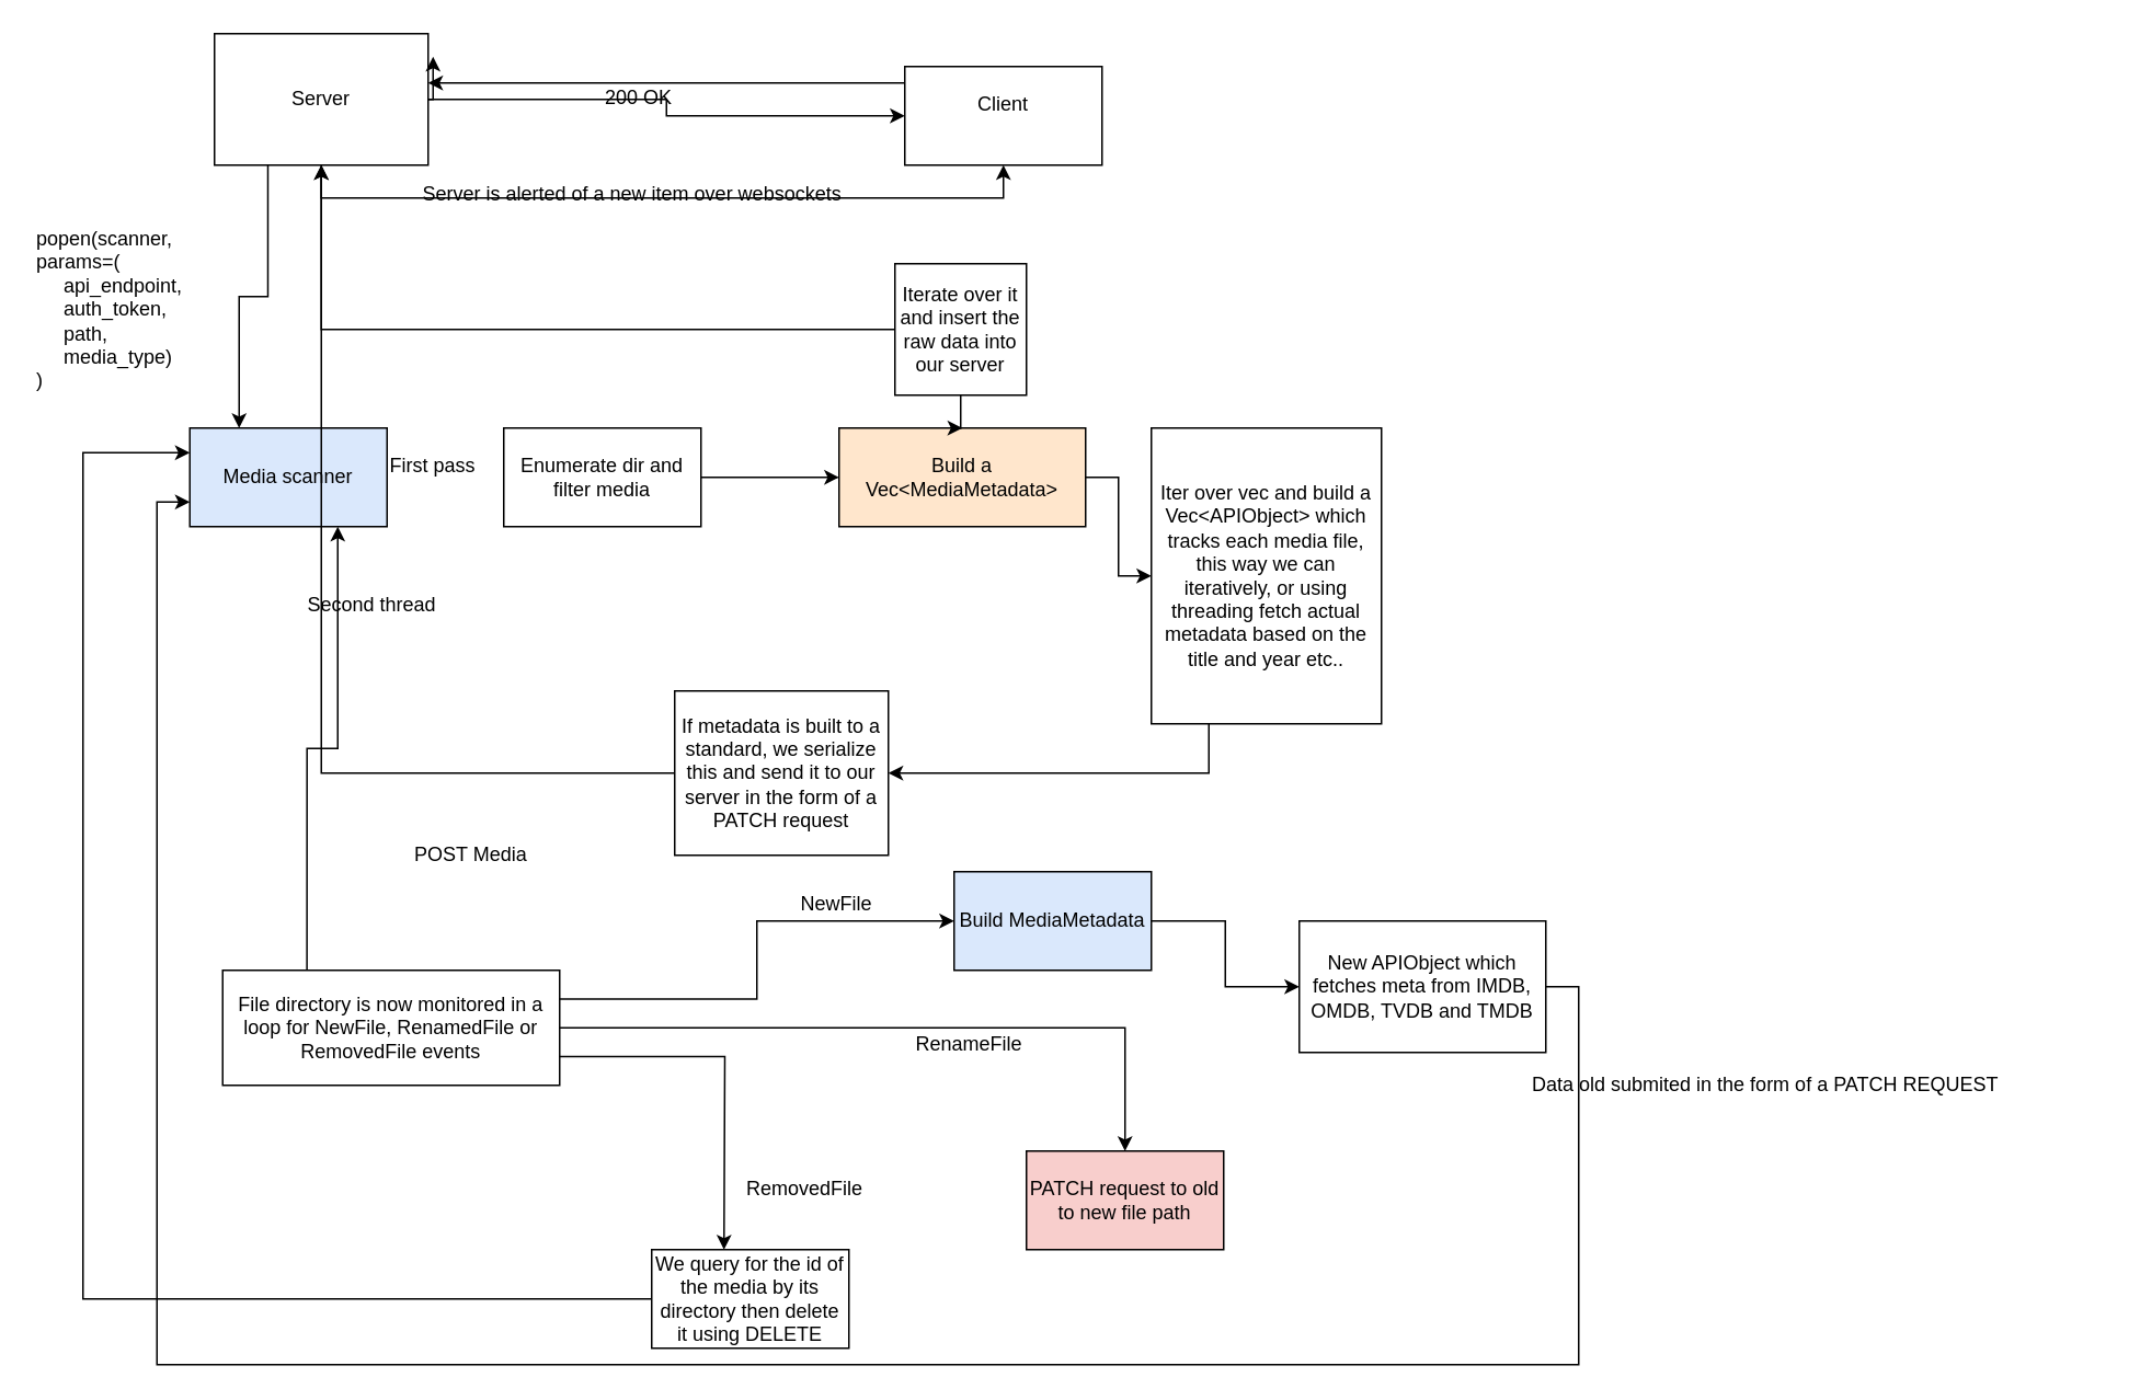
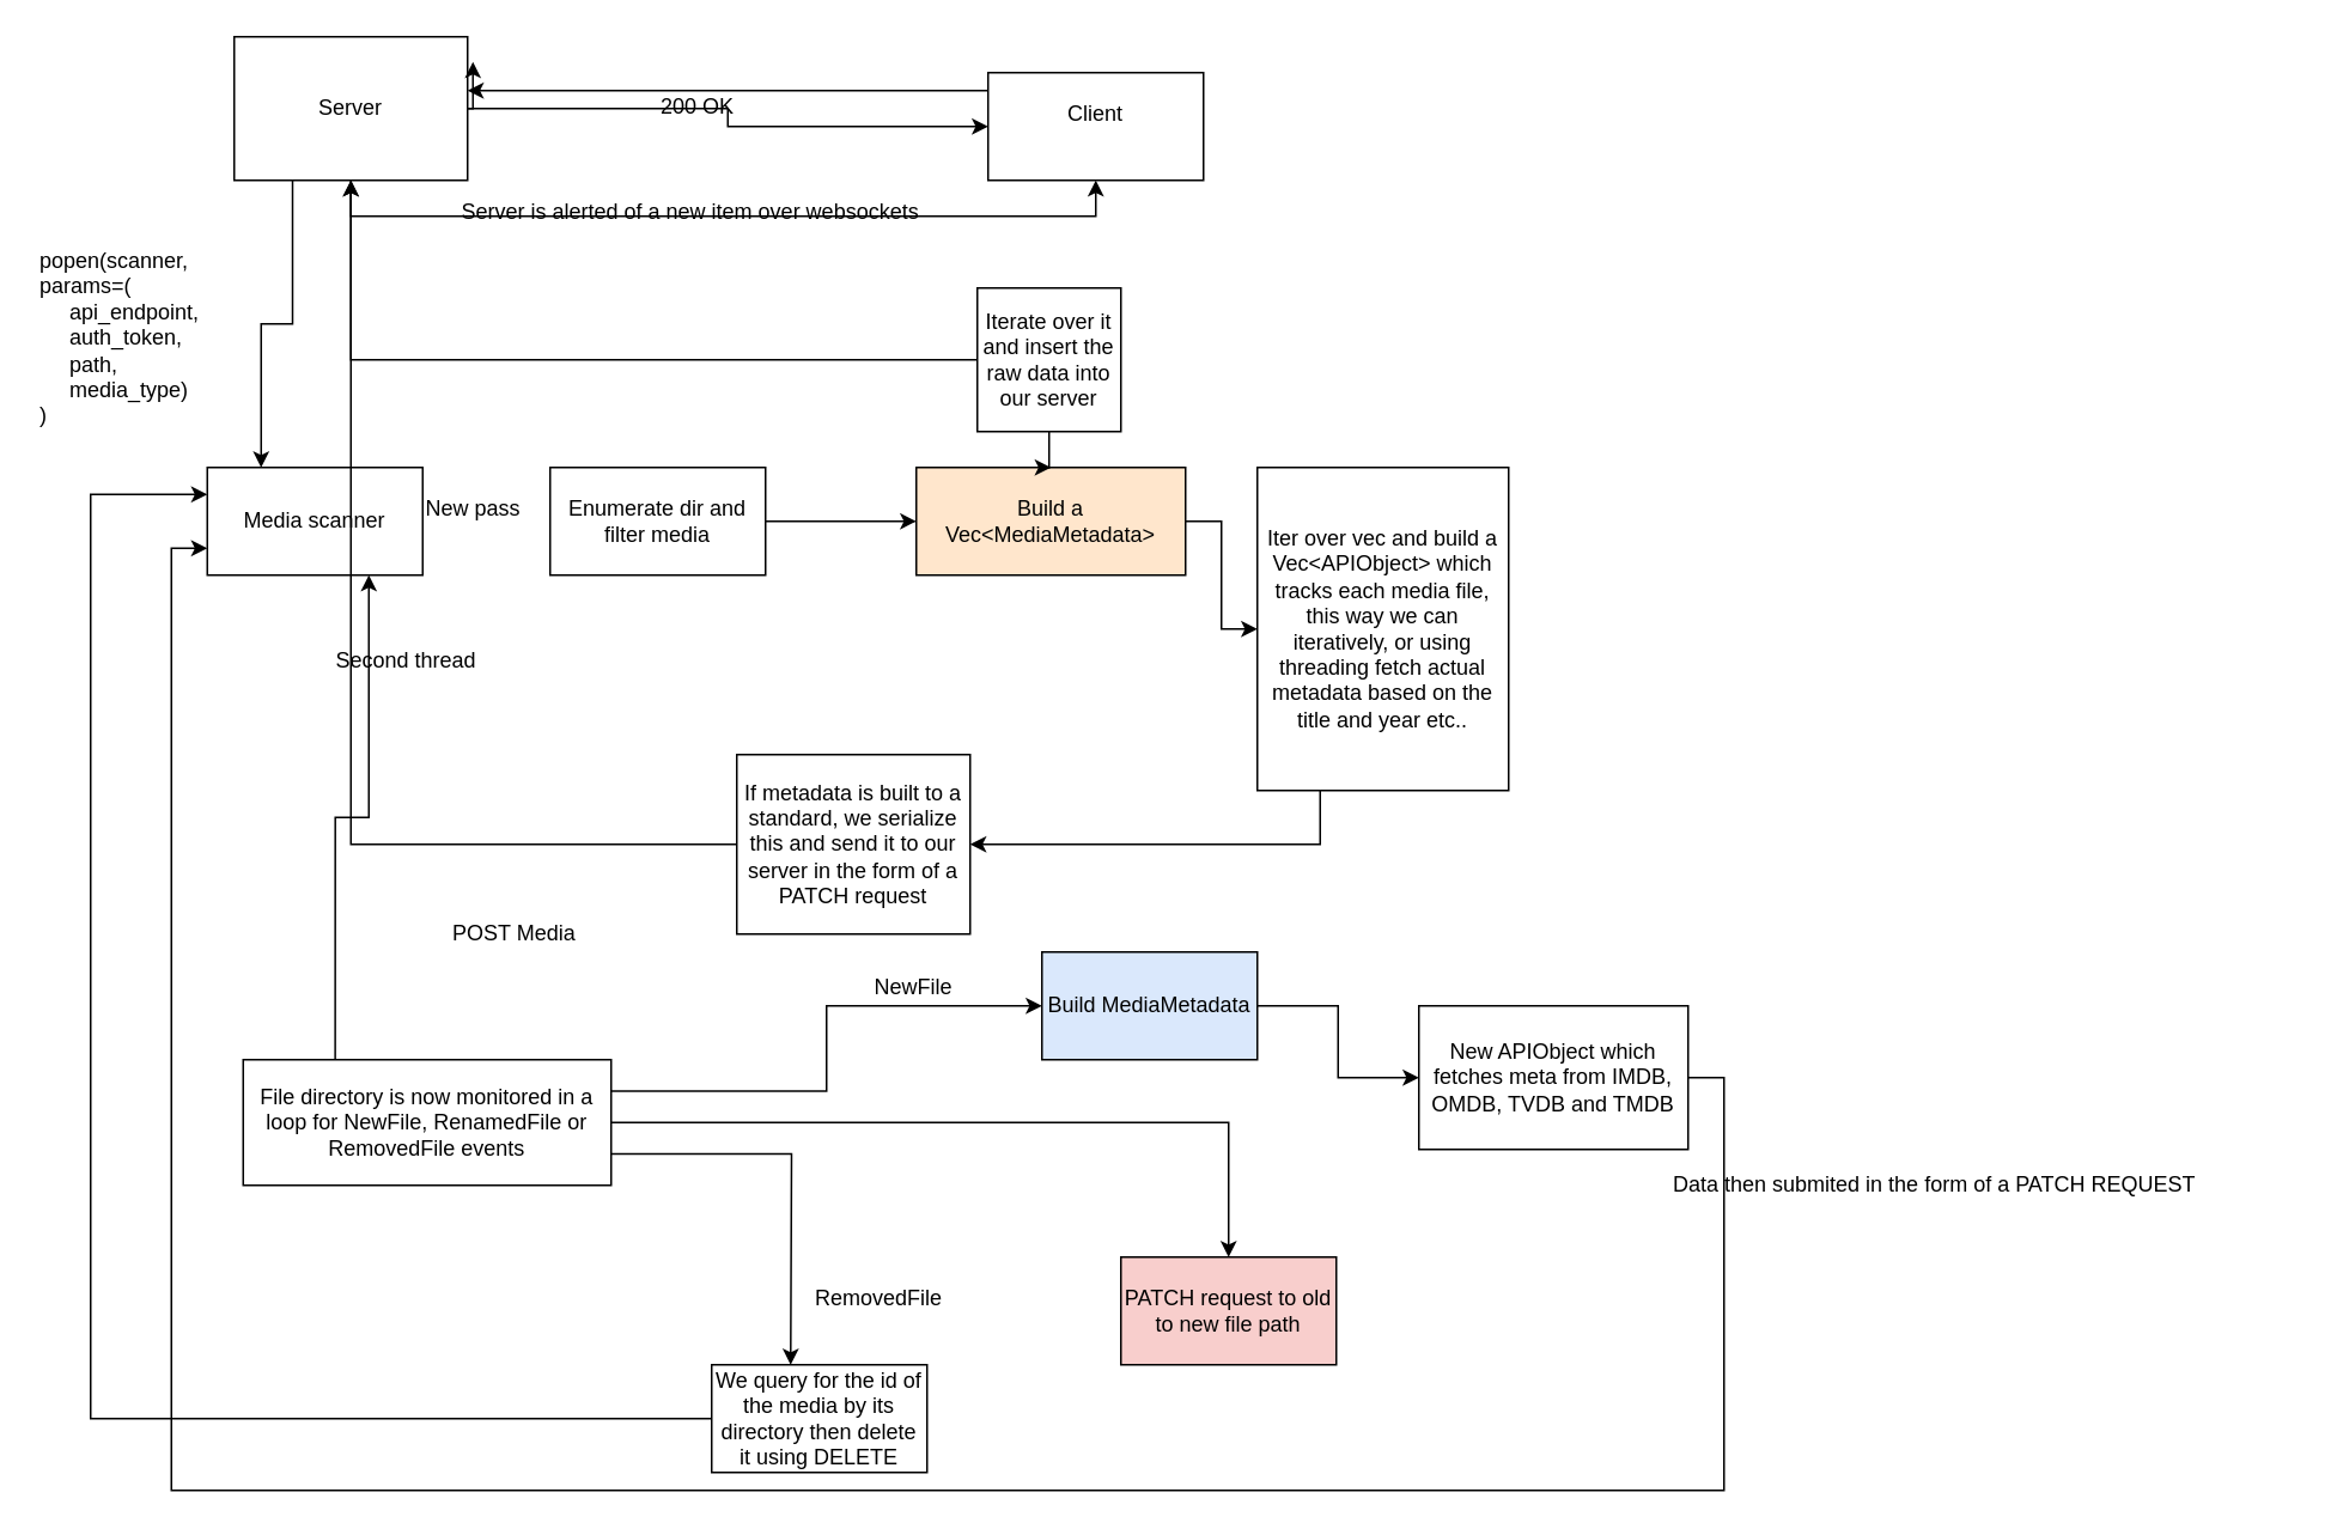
  <mxCell id="0" />
  <mxCell id="1" parent="0" />
  <mxCell id="2" style="edgeStyle=orthogonalEdgeStyle;rounded=0;orthogonalLoop=1;jettySize=auto;html=1;exitX=1;exitY=0.5;exitDx=0;exitDy=0;entryX=0;entryY=0.5;entryDx=0;entryDy=0;" edge="1" parent="1" source="5" target="7"><mxGeometry relative="1" as="geometry" /></mxCell>
  <mxCell id="3" style="edgeStyle=orthogonalEdgeStyle;rounded=0;orthogonalLoop=1;jettySize=auto;html=1;exitX=0.25;exitY=1;exitDx=0;exitDy=0;entryX=0.25;entryY=0;entryDx=0;entryDy=0;" edge="1" parent="1" source="5" target="8"><mxGeometry relative="1" as="geometry" /></mxCell>
  <mxCell id="4" style="edgeStyle=orthogonalEdgeStyle;rounded=0;orthogonalLoop=1;jettySize=auto;html=1;exitX=0.5;exitY=1;exitDx=0;exitDy=0;entryX=0.5;entryY=1;entryDx=0;entryDy=0;" edge="1" parent="1" source="5" target="7"><mxGeometry relative="1" as="geometry" /></mxCell>
  <mxCell id="5" value="Server" style="rounded=0;whiteSpace=wrap;html=1;" vertex="1" parent="1"><mxGeometry x="130" y="20" width="130" height="80" as="geometry" /></mxCell>
  <mxCell id="6" style="edgeStyle=orthogonalEdgeStyle;rounded=0;orthogonalLoop=1;jettySize=auto;html=1;exitX=0;exitY=0.25;exitDx=0;exitDy=0;" edge="1" parent="1" source="7" target="5"><mxGeometry relative="1" as="geometry"><Array as="points"><mxPoint x="550" y="50" /></Array></mxGeometry></mxCell>
  <mxCell id="7" value="&lt;div&gt;Client&lt;/div&gt;&lt;div&gt;&lt;br&gt;&lt;/div&gt;" style="rounded=0;whiteSpace=wrap;html=1;" vertex="1" parent="1"><mxGeometry x="550" y="40" width="120" height="60" as="geometry" /></mxCell>
- <mxCell id="8" value="&lt;div&gt;Media scanner&lt;/div&gt;" style="rounded=0;whiteSpace=wrap;html=1;fillColor=#dae8fc;" vertex="1" parent="1"><mxGeometry x="115" y="260" width="120" height="60" as="geometry" /></mxCell>
+ <mxCell id="8" value="&lt;div&gt;Media scanner&lt;/div&gt;" style="rounded=0;whiteSpace=wrap;html=1;" vertex="1" parent="1"><mxGeometry x="115" y="260" width="120" height="60" as="geometry" /></mxCell>
  <mxCell id="9" style="edgeStyle=orthogonalEdgeStyle;rounded=0;orthogonalLoop=1;jettySize=auto;html=1;exitX=1;exitY=0.5;exitDx=0;exitDy=0;entryX=1.023;entryY=0.175;entryDx=0;entryDy=0;entryPerimeter=0;" edge="1" parent="1" source="5" target="5"><mxGeometry relative="1" as="geometry" /></mxCell>
  <mxCell id="10" value="200 OK" style="text;html=1;resizable=0;points=[];autosize=1;align=left;verticalAlign=top;spacingTop=-4;" vertex="1" parent="1"><mxGeometry x="366" y="49" width="60" height="20" as="geometry" /></mxCell>
  <mxCell id="11" value="&lt;div&gt;popen(scanner,&lt;/div&gt;&lt;div&gt; params=(&lt;/div&gt;&lt;div&gt;&amp;nbsp;&amp;nbsp;&amp;nbsp;&amp;nbsp; api_endpoint,&lt;/div&gt;&lt;div&gt;&amp;nbsp;&amp;nbsp;&amp;nbsp;&amp;nbsp; auth_token,&lt;/div&gt;&lt;div&gt;&amp;nbsp;&amp;nbsp;&amp;nbsp;&amp;nbsp; path,&lt;/div&gt;&lt;div&gt;&amp;nbsp;&amp;nbsp;&amp;nbsp;&amp;nbsp; media_type)&lt;/div&gt;&lt;div&gt;)&lt;br&gt;&lt;/div&gt;" style="text;html=1;resizable=0;points=[];autosize=1;align=left;verticalAlign=top;spacingTop=-4;" vertex="1" parent="1"><mxGeometry x="20" y="135" width="120" height="100" as="geometry" /></mxCell>
  <mxCell id="12" style="edgeStyle=orthogonalEdgeStyle;rounded=0;orthogonalLoop=1;jettySize=auto;html=1;exitX=1;exitY=0.5;exitDx=0;exitDy=0;entryX=0;entryY=0.5;entryDx=0;entryDy=0;" edge="1" parent="1" source="13" target="15"><mxGeometry relative="1" as="geometry" /></mxCell>
  <mxCell id="13" value="Enumerate dir and filter media" style="rounded=0;whiteSpace=wrap;html=1;" vertex="1" parent="1"><mxGeometry x="306" y="260" width="120" height="60" as="geometry" /></mxCell>
  <mxCell id="14" style="edgeStyle=orthogonalEdgeStyle;rounded=0;orthogonalLoop=1;jettySize=auto;html=1;exitX=1;exitY=0.5;exitDx=0;exitDy=0;entryX=0;entryY=0.5;entryDx=0;entryDy=0;" edge="1" parent="1" source="15" target="17"><mxGeometry relative="1" as="geometry" /></mxCell>
  <mxCell id="15" value="Build a Vec&amp;lt;MediaMetadata&amp;gt;" style="rounded=0;whiteSpace=wrap;html=1;fillColor=#ffe6cc;" vertex="1" parent="1"><mxGeometry x="510" y="260" width="150" height="60" as="geometry" /></mxCell>
  <mxCell id="16" style="edgeStyle=orthogonalEdgeStyle;rounded=0;orthogonalLoop=1;jettySize=auto;html=1;exitX=0.25;exitY=1;exitDx=0;exitDy=0;" edge="1" parent="1" source="17" target="19"><mxGeometry relative="1" as="geometry" /></mxCell>
  <mxCell id="17" value="Iter over vec and build a Vec&amp;lt;APIObject&amp;gt; which tracks each media file, this way we can iteratively, or using threading fetch actual metadata based on the title and year etc.." style="rounded=0;whiteSpace=wrap;html=1;" vertex="1" parent="1"><mxGeometry x="700" y="260" width="140" height="180" as="geometry" /></mxCell>
  <mxCell id="18" style="edgeStyle=orthogonalEdgeStyle;rounded=0;orthogonalLoop=1;jettySize=auto;html=1;exitX=0;exitY=0.5;exitDx=0;exitDy=0;entryX=0.5;entryY=1;entryDx=0;entryDy=0;" edge="1" parent="1" source="19" target="5"><mxGeometry relative="1" as="geometry" /></mxCell>
  <mxCell id="19" value="If metadata is built to a standard, we serialize this and send it to our server in the form of a PATCH request" style="rounded=0;whiteSpace=wrap;html=1;" vertex="1" parent="1"><mxGeometry x="410" y="420" width="130" height="100" as="geometry" /></mxCell>
  <mxCell id="20" value="Server is alerted of a new item over websockets" style="text;html=1;resizable=0;points=[];autosize=1;align=left;verticalAlign=top;spacingTop=-4;" vertex="1" parent="1"><mxGeometry x="255" y="108" width="310" height="20" as="geometry" /></mxCell>
  <mxCell id="21" value="" style="edgeStyle=orthogonalEdgeStyle;rounded=0;orthogonalLoop=1;jettySize=auto;html=1;" edge="1" parent="1" source="23" target="15"><mxGeometry relative="1" as="geometry" /></mxCell>
  <mxCell id="22" style="edgeStyle=orthogonalEdgeStyle;rounded=0;orthogonalLoop=1;jettySize=auto;html=1;exitX=0;exitY=0.5;exitDx=0;exitDy=0;entryX=0.5;entryY=1;entryDx=0;entryDy=0;" edge="1" parent="1" source="23" target="5"><mxGeometry relative="1" as="geometry" /></mxCell>
  <mxCell id="23" value="Iterate over it and insert the raw data into our server" style="whiteSpace=wrap;html=1;aspect=fixed;" vertex="1" parent="1"><mxGeometry x="544" y="160" width="80" height="80" as="geometry" /></mxCell>
- <mxCell id="24" value="First pass" style="text;html=1;resizable=0;points=[];autosize=1;align=left;verticalAlign=top;spacingTop=-4;" vertex="1" parent="1"><mxGeometry x="235" y="273" width="80" height="20" as="geometry" /></mxCell>
+ <mxCell id="24" value="New pass" style="text;html=1;resizable=0;points=[];autosize=1;align=left;verticalAlign=top;spacingTop=-4;" vertex="1" parent="1"><mxGeometry x="235" y="273" width="80" height="20" as="geometry" /></mxCell>
  <mxCell id="25" style="edgeStyle=orthogonalEdgeStyle;rounded=0;orthogonalLoop=1;jettySize=auto;html=1;exitX=1;exitY=0.25;exitDx=0;exitDy=0;entryX=0;entryY=0.5;entryDx=0;entryDy=0;" edge="1" parent="1" source="29" target="34"><mxGeometry relative="1" as="geometry"><mxPoint x="540" y="608" as="targetPoint" /></mxGeometry></mxCell>
  <mxCell id="26" style="edgeStyle=orthogonalEdgeStyle;rounded=0;orthogonalLoop=1;jettySize=auto;html=1;exitX=1;exitY=0.5;exitDx=0;exitDy=0;entryX=0.5;entryY=0;entryDx=0;entryDy=0;" edge="1" parent="1" source="29" target="41"><mxGeometry relative="1" as="geometry"><mxPoint x="540" y="690" as="targetPoint" /></mxGeometry></mxCell>
  <mxCell id="27" style="edgeStyle=orthogonalEdgeStyle;rounded=0;orthogonalLoop=1;jettySize=auto;html=1;exitX=1;exitY=0.75;exitDx=0;exitDy=0;" edge="1" parent="1" source="29"><mxGeometry relative="1" as="geometry"><mxPoint x="440" y="760" as="targetPoint" /></mxGeometry></mxCell>
  <mxCell id="28" style="edgeStyle=orthogonalEdgeStyle;rounded=0;orthogonalLoop=1;jettySize=auto;html=1;exitX=0.25;exitY=0;exitDx=0;exitDy=0;entryX=0.75;entryY=1;entryDx=0;entryDy=0;" edge="1" parent="1" source="29" target="8"><mxGeometry relative="1" as="geometry" /></mxCell>
  <mxCell id="29" value="File directory is now monitored in a loop for NewFile, RenamedFile or RemovedFile events" style="rounded=0;whiteSpace=wrap;html=1;" vertex="1" parent="1"><mxGeometry x="135" y="590" width="205" height="70" as="geometry" /></mxCell>
  <mxCell id="30" value="NewFile" style="text;html=1;resizable=0;points=[];autosize=1;align=left;verticalAlign=top;spacingTop=-4;" vertex="1" parent="1"><mxGeometry x="485" y="540" width="70" height="20" as="geometry" /></mxCell>
- <mxCell id="31" value="RenameFile" style="text;html=1;resizable=0;points=[];autosize=1;align=left;verticalAlign=top;spacingTop=-4;" vertex="1" parent="1"><mxGeometry x="555" y="625" width="90" height="20" as="geometry" /></mxCell>
  <mxCell id="32" value="RemovedFile" style="text;html=1;resizable=0;points=[];autosize=1;align=left;verticalAlign=top;spacingTop=-4;" vertex="1" parent="1"><mxGeometry x="452" y="713" width="90" height="20" as="geometry" /></mxCell>
  <mxCell id="33" style="edgeStyle=orthogonalEdgeStyle;rounded=0;orthogonalLoop=1;jettySize=auto;html=1;exitX=1;exitY=0.5;exitDx=0;exitDy=0;entryX=0;entryY=0.5;entryDx=0;entryDy=0;" edge="1" parent="1" source="34" target="37"><mxGeometry relative="1" as="geometry"><mxPoint x="770" y="580" as="targetPoint" /></mxGeometry></mxCell>
  <mxCell id="34" value="Build MediaMetadata" style="rounded=0;whiteSpace=wrap;html=1;fillColor=#dae8fc;" vertex="1" parent="1"><mxGeometry x="580" y="530" width="120" height="60" as="geometry" /></mxCell>
  <mxCell id="35" value="POST Media" style="text;html=1;resizable=0;points=[];autosize=1;align=left;verticalAlign=top;spacingTop=-4;" vertex="1" parent="1"><mxGeometry x="250" y="510" width="90" height="20" as="geometry" /></mxCell>
  <mxCell id="36" style="edgeStyle=orthogonalEdgeStyle;rounded=0;orthogonalLoop=1;jettySize=auto;html=1;exitX=1;exitY=0.5;exitDx=0;exitDy=0;entryX=0;entryY=0.75;entryDx=0;entryDy=0;" edge="1" parent="1" source="37" target="8"><mxGeometry relative="1" as="geometry"><Array as="points"><mxPoint x="960" y="600" /><mxPoint x="960" y="830" /><mxPoint x="95" y="830" /><mxPoint x="95" y="305" /></Array></mxGeometry></mxCell>
  <mxCell id="37" value="New APIObject which fetches meta from IMDB, OMDB, TVDB and TMDB" style="rounded=0;whiteSpace=wrap;html=1;" vertex="1" parent="1"><mxGeometry x="790" y="560" width="150" height="80" as="geometry" /></mxCell>
- <mxCell id="38" value="Data old submited in the form of a PATCH REQUEST" style="text;html=1;resizable=0;points=[];autosize=1;align=left;verticalAlign=top;spacingTop=-4;" vertex="1" parent="1"><mxGeometry x="930" y="650" width="350" height="20" as="geometry" /></mxCell>
+ <mxCell id="38" value="Data then submited in the form of a PATCH REQUEST" style="text;html=1;resizable=0;points=[];autosize=1;align=left;verticalAlign=top;spacingTop=-4;" vertex="1" parent="1"><mxGeometry x="930" y="650" width="350" height="20" as="geometry" /></mxCell>
  <mxCell id="39" style="edgeStyle=orthogonalEdgeStyle;rounded=0;orthogonalLoop=1;jettySize=auto;html=1;exitX=0;exitY=0.5;exitDx=0;exitDy=0;entryX=0;entryY=0.25;entryDx=0;entryDy=0;" edge="1" parent="1" source="40" target="8"><mxGeometry relative="1" as="geometry"><Array as="points"><mxPoint x="50" y="790" /><mxPoint x="50" y="275" /></Array></mxGeometry></mxCell>
  <mxCell id="40" value="We query for the id of the media by its directory then delete it using DELETE" style="rounded=0;whiteSpace=wrap;html=1;" vertex="1" parent="1"><mxGeometry x="396" y="760" width="120" height="60" as="geometry" /></mxCell>
  <mxCell id="41" value="PATCH request to old to new file path" style="rounded=0;whiteSpace=wrap;html=1;fillColor=#f8cecc;" vertex="1" parent="1"><mxGeometry x="624" y="700" width="120" height="60" as="geometry" /></mxCell>
  <mxCell id="42" value="Second thread" style="text;html=1;resizable=0;points=[];autosize=1;align=left;verticalAlign=top;spacingTop=-4;" vertex="1" parent="1"><mxGeometry x="185" y="358" width="110" height="20" as="geometry" /></mxCell>
